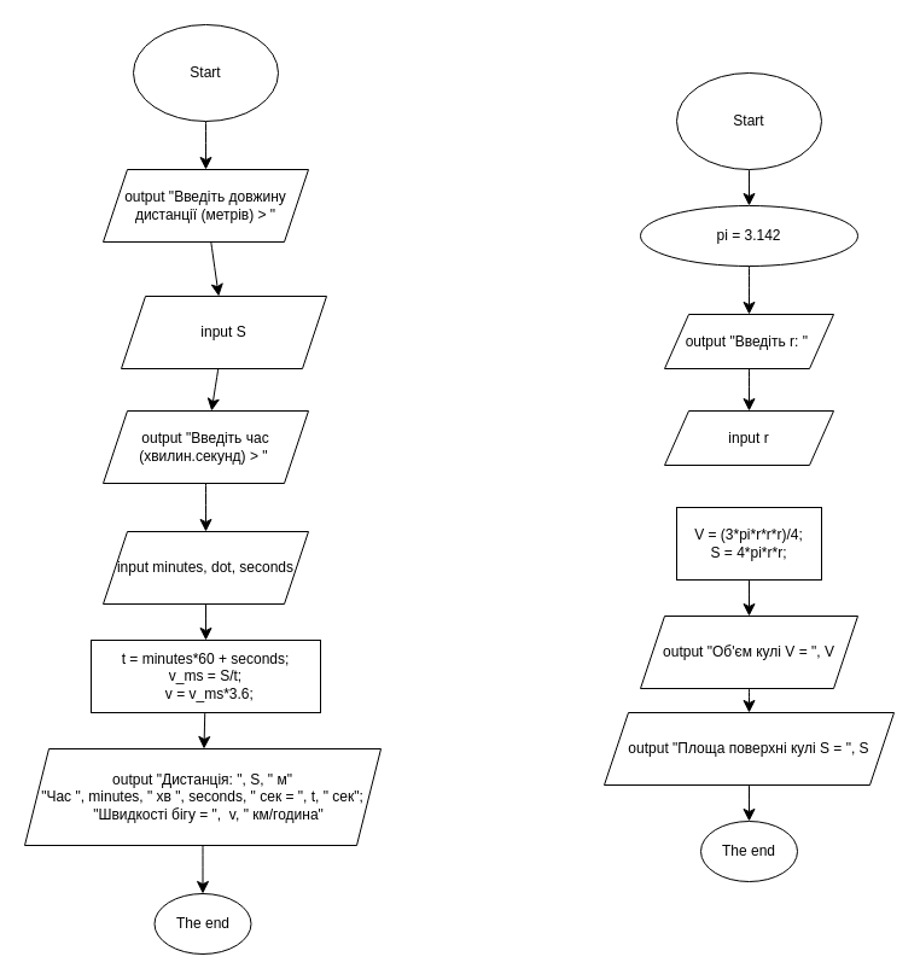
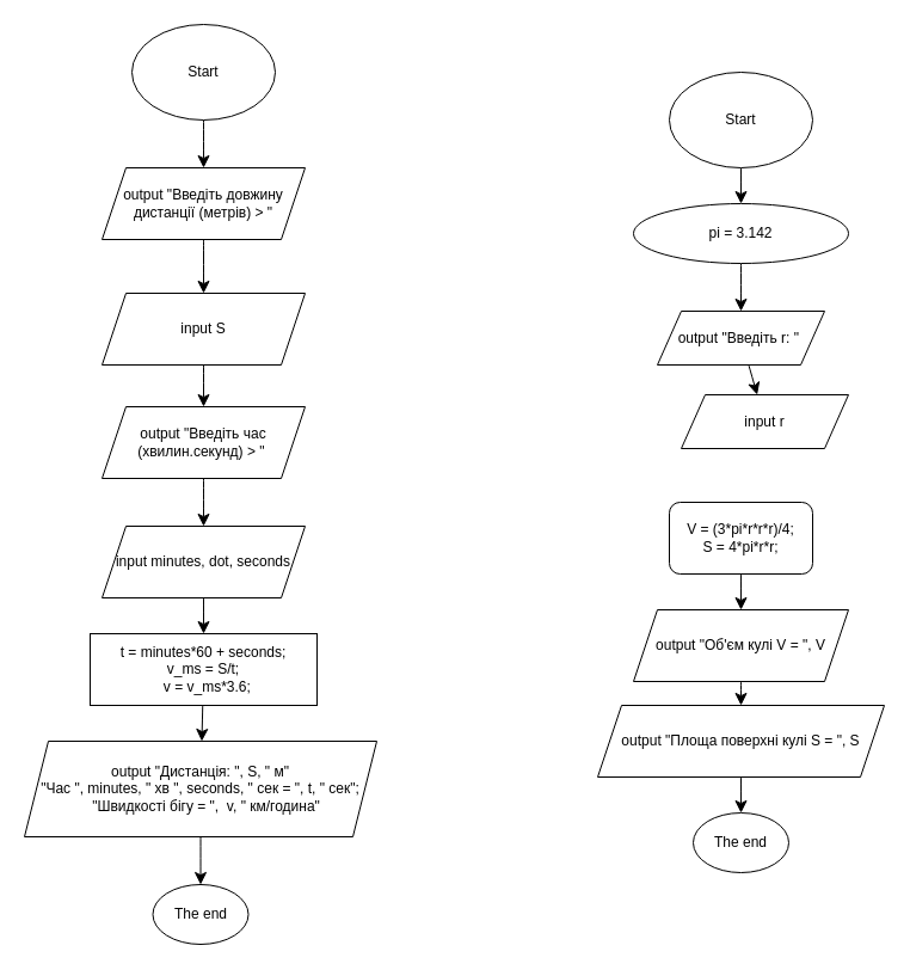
  <mxCell id="0" />
  <mxCell id="1" parent="0" />
  <mxCell id="2" value="" style="edgeStyle=none;curved=1;rounded=0;orthogonalLoop=1;jettySize=auto;html=1;fontSize=12;startSize=8;endSize=8;" parent="1" source="3" target="5" edge="1"><mxGeometry relative="1" as="geometry" /></mxCell>
  <mxCell id="3" value="Start" style="ellipse;whiteSpace=wrap;html=1;" parent="1" vertex="1"><mxGeometry x="110" y="20" width="120" height="80" as="geometry" /></mxCell>
  <mxCell id="4" value="" style="edgeStyle=none;curved=1;rounded=0;orthogonalLoop=1;jettySize=auto;html=1;fontSize=12;startSize=8;endSize=8;" parent="1" source="5" target="7" edge="1"><mxGeometry relative="1" as="geometry" /></mxCell>
  <mxCell id="5" value="output &quot;Введіть довжину дистанції (метрів) &amp;gt; &quot;" style="shape=parallelogram;perimeter=parallelogramPerimeter;whiteSpace=wrap;html=1;fixedSize=1;" parent="1" vertex="1"><mxGeometry x="85" y="140" width="170" height="60" as="geometry" /></mxCell>
  <mxCell id="6" value="" style="edgeStyle=none;curved=1;rounded=0;orthogonalLoop=1;jettySize=auto;html=1;fontSize=12;startSize=8;endSize=8;" parent="1" source="7" target="9" edge="1"><mxGeometry relative="1" as="geometry" /></mxCell>
- <mxCell id="7" value="input S" style="shape=parallelogram;perimeter=parallelogramPerimeter;whiteSpace=wrap;html=1;fixedSize=1;" parent="1" vertex="1"><mxGeometry x="100" y="245" width="170" height="60" as="geometry" /></mxCell>
+ <mxCell id="7" value="input S" style="shape=parallelogram;perimeter=parallelogramPerimeter;whiteSpace=wrap;html=1;fixedSize=1;" parent="1" vertex="1"><mxGeometry x="85" y="245" width="170" height="60" as="geometry" /></mxCell>
  <mxCell id="8" value="" style="edgeStyle=none;curved=1;rounded=0;orthogonalLoop=1;jettySize=auto;html=1;fontSize=12;startSize=8;endSize=8;" parent="1" source="9" target="11" edge="1"><mxGeometry relative="1" as="geometry" /></mxCell>
  <mxCell id="9" value="output &quot;Введіть час (хвилин.секунд) &amp;gt; &quot;&amp;nbsp;" style="shape=parallelogram;perimeter=parallelogramPerimeter;whiteSpace=wrap;html=1;fixedSize=1;" parent="1" vertex="1"><mxGeometry x="85" y="340" width="170" height="60" as="geometry" /></mxCell>
  <mxCell id="10" value="" style="edgeStyle=none;curved=1;rounded=0;orthogonalLoop=1;jettySize=auto;html=1;fontSize=12;startSize=8;endSize=8;" parent="1" source="11" target="13" edge="1"><mxGeometry relative="1" as="geometry" /></mxCell>
  <mxCell id="11" value="input minutes, dot, seconds" style="shape=parallelogram;perimeter=parallelogramPerimeter;whiteSpace=wrap;html=1;fixedSize=1;" parent="1" vertex="1"><mxGeometry x="85" y="440" width="170" height="60" as="geometry" /></mxCell>
  <mxCell id="12" value="" style="edgeStyle=none;curved=1;rounded=0;orthogonalLoop=1;jettySize=auto;html=1;fontSize=12;startSize=8;endSize=8;" parent="1" source="13" target="15" edge="1"><mxGeometry relative="1" as="geometry" /></mxCell>
  <mxCell id="13" value="&lt;div&gt;t = minutes*60 + seconds;&lt;/div&gt;&lt;div&gt;v_ms = S/t;&lt;/div&gt;&lt;div&gt;&amp;nbsp; v = v_ms*3.6;&lt;/div&gt;" style="whiteSpace=wrap;html=1;" parent="1" vertex="1"><mxGeometry x="75" y="530" width="190" height="60" as="geometry" /></mxCell>
  <mxCell id="14" value="" style="edgeStyle=none;curved=1;rounded=0;orthogonalLoop=1;jettySize=auto;html=1;fontSize=12;startSize=8;endSize=8;" parent="1" source="15" target="16" edge="1"><mxGeometry relative="1" as="geometry" /></mxCell>
  <mxCell id="15" value="output&amp;nbsp;&quot;Дистанція: &quot;, S, &quot; м&quot;&lt;div&gt;&lt;div&gt;&quot;Час &quot;, minutes, &quot; хв &quot;, seconds, &quot; сек = &quot;, t, &quot; сек&quot;;&lt;/div&gt;&lt;div&gt;&amp;nbsp; &amp;nbsp;&quot;Швидкості бігу = &quot;,&amp;nbsp; v, &quot; км/година&quot;&lt;/div&gt;&lt;/div&gt;" style="shape=parallelogram;perimeter=parallelogramPerimeter;whiteSpace=wrap;html=1;fixedSize=1;" parent="1" vertex="1"><mxGeometry x="20" y="620" width="295" height="80" as="geometry" /></mxCell>
  <mxCell id="16" value="The end" style="ellipse;whiteSpace=wrap;html=1;" parent="1" vertex="1"><mxGeometry x="127.5" y="740" width="80" height="50" as="geometry" /></mxCell>
  <mxCell id="17" value="" style="edgeStyle=none;curved=1;rounded=0;orthogonalLoop=1;jettySize=auto;html=1;fontSize=12;startSize=8;endSize=8;" edge="1" parent="1" source="18" target="20"><mxGeometry relative="1" as="geometry" /></mxCell>
  <mxCell id="18" value="Start" style="ellipse;whiteSpace=wrap;html=1;" vertex="1" parent="1"><mxGeometry x="560" y="60" width="120" height="80" as="geometry" /></mxCell>
  <mxCell id="19" value="" style="edgeStyle=none;curved=1;rounded=0;orthogonalLoop=1;jettySize=auto;html=1;fontSize=12;startSize=8;endSize=8;" edge="1" parent="1" source="20" target="22"><mxGeometry relative="1" as="geometry" /></mxCell>
  <mxCell id="20" value="pi = 3.142" style="ellipse;whiteSpace=wrap;html=1;" vertex="1" parent="1"><mxGeometry x="530" y="170" width="180" height="50" as="geometry" /></mxCell>
  <mxCell id="21" value="" style="edgeStyle=none;curved=1;rounded=0;orthogonalLoop=1;jettySize=auto;html=1;fontSize=12;startSize=8;endSize=8;" edge="1" parent="1" source="22" target="23"><mxGeometry relative="1" as="geometry" /></mxCell>
  <mxCell id="22" value="output&amp;nbsp;&quot;Введіть r: &quot;&amp;nbsp;" style="shape=parallelogram;perimeter=parallelogramPerimeter;whiteSpace=wrap;html=1;fixedSize=1;" vertex="1" parent="1"><mxGeometry x="550" y="260" width="140" height="45" as="geometry" /></mxCell>
- <mxCell id="23" value="input r" style="shape=parallelogram;perimeter=parallelogramPerimeter;whiteSpace=wrap;html=1;fixedSize=1;" vertex="1" parent="1"><mxGeometry x="550" y="340" width="140" height="45" as="geometry" /></mxCell>
+ <mxCell id="23" value="input r" style="shape=parallelogram;perimeter=parallelogramPerimeter;whiteSpace=wrap;html=1;fixedSize=1;" vertex="1" parent="1"><mxGeometry x="570" y="330" width="140" height="45" as="geometry" /></mxCell>
  <mxCell id="24" value="" style="edgeStyle=none;curved=1;rounded=0;orthogonalLoop=1;jettySize=auto;html=1;fontSize=12;startSize=8;endSize=8;" edge="1" parent="1" source="25" target="27"><mxGeometry relative="1" as="geometry" /></mxCell>
- <mxCell id="25" value="&lt;div&gt;V = (3*pi*r*r*r)/4;&lt;/div&gt;&lt;div&gt;S = 4*pi*r*r;&lt;/div&gt;" style="whiteSpace=wrap;html=1;" vertex="1" parent="1"><mxGeometry x="560" y="420" width="120" height="60" as="geometry" /></mxCell>
+ <mxCell id="25" value="&lt;div&gt;V = (3*pi*r*r*r)/4;&lt;/div&gt;&lt;div&gt;S = 4*pi*r*r;&lt;/div&gt;" style="whiteSpace=wrap;html=1;rounded=1;" vertex="1" parent="1"><mxGeometry x="560" y="420" width="120" height="60" as="geometry" /></mxCell>
  <mxCell id="26" value="" style="edgeStyle=none;curved=1;rounded=0;orthogonalLoop=1;jettySize=auto;html=1;fontSize=12;startSize=8;endSize=8;" edge="1" parent="1" source="27" target="29"><mxGeometry relative="1" as="geometry" /></mxCell>
  <mxCell id="27" value="output&amp;nbsp;&quot;Об'єм кулі V = &quot;, V" style="shape=parallelogram;perimeter=parallelogramPerimeter;whiteSpace=wrap;html=1;fixedSize=1;" vertex="1" parent="1"><mxGeometry x="530" y="510" width="180" height="60" as="geometry" /></mxCell>
  <mxCell id="28" value="" style="edgeStyle=none;curved=1;rounded=0;orthogonalLoop=1;jettySize=auto;html=1;fontSize=12;startSize=8;endSize=8;" edge="1" parent="1" source="29" target="30"><mxGeometry relative="1" as="geometry" /></mxCell>
  <mxCell id="29" value="output &quot;Площа поверхні кулі S = &quot;, S" style="shape=parallelogram;perimeter=parallelogramPerimeter;whiteSpace=wrap;html=1;fixedSize=1;" vertex="1" parent="1"><mxGeometry x="500" y="590" width="240" height="60" as="geometry" /></mxCell>
  <mxCell id="30" value="The end" style="ellipse;whiteSpace=wrap;html=1;" vertex="1" parent="1"><mxGeometry x="580" y="680" width="80" height="50" as="geometry" /></mxCell>
